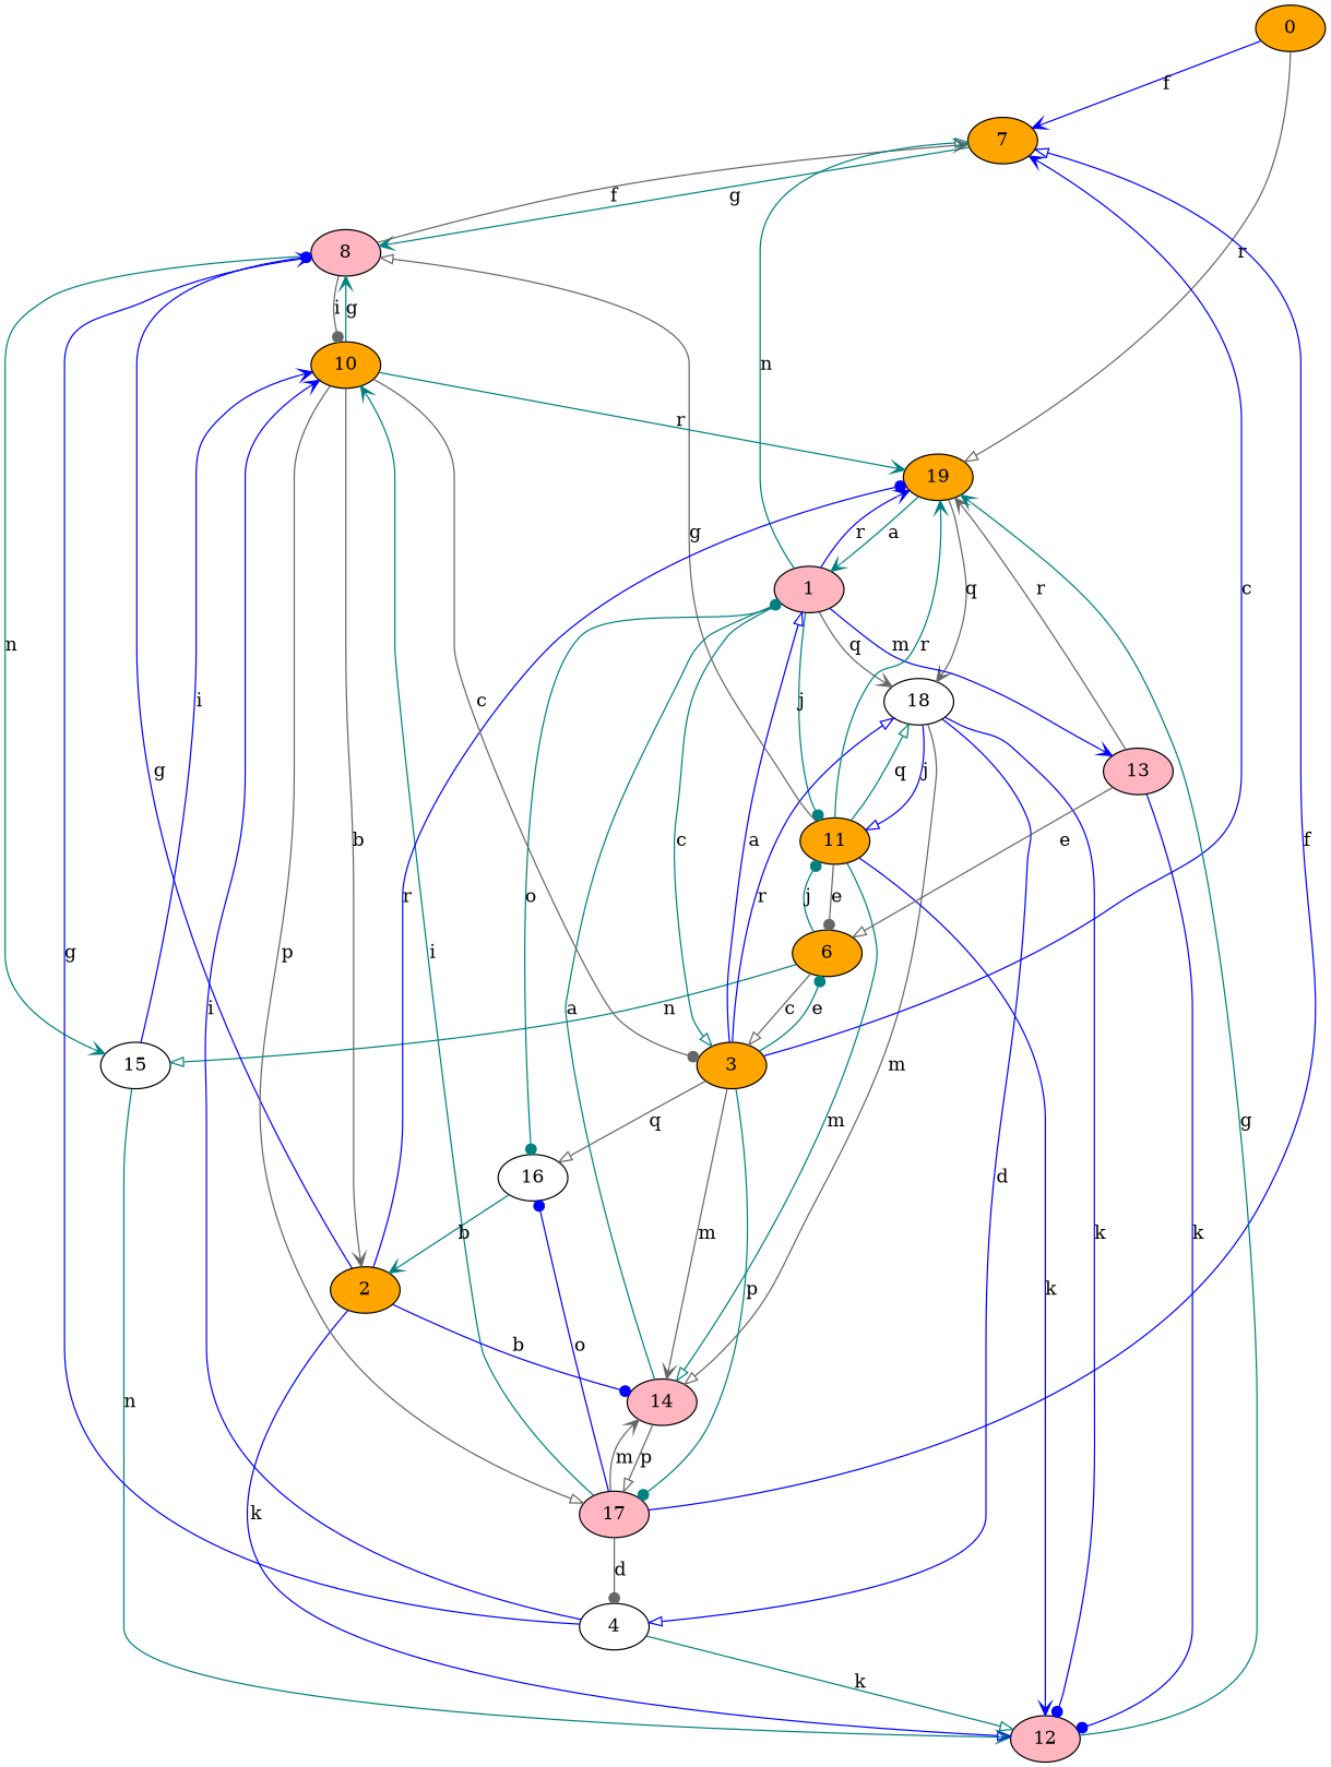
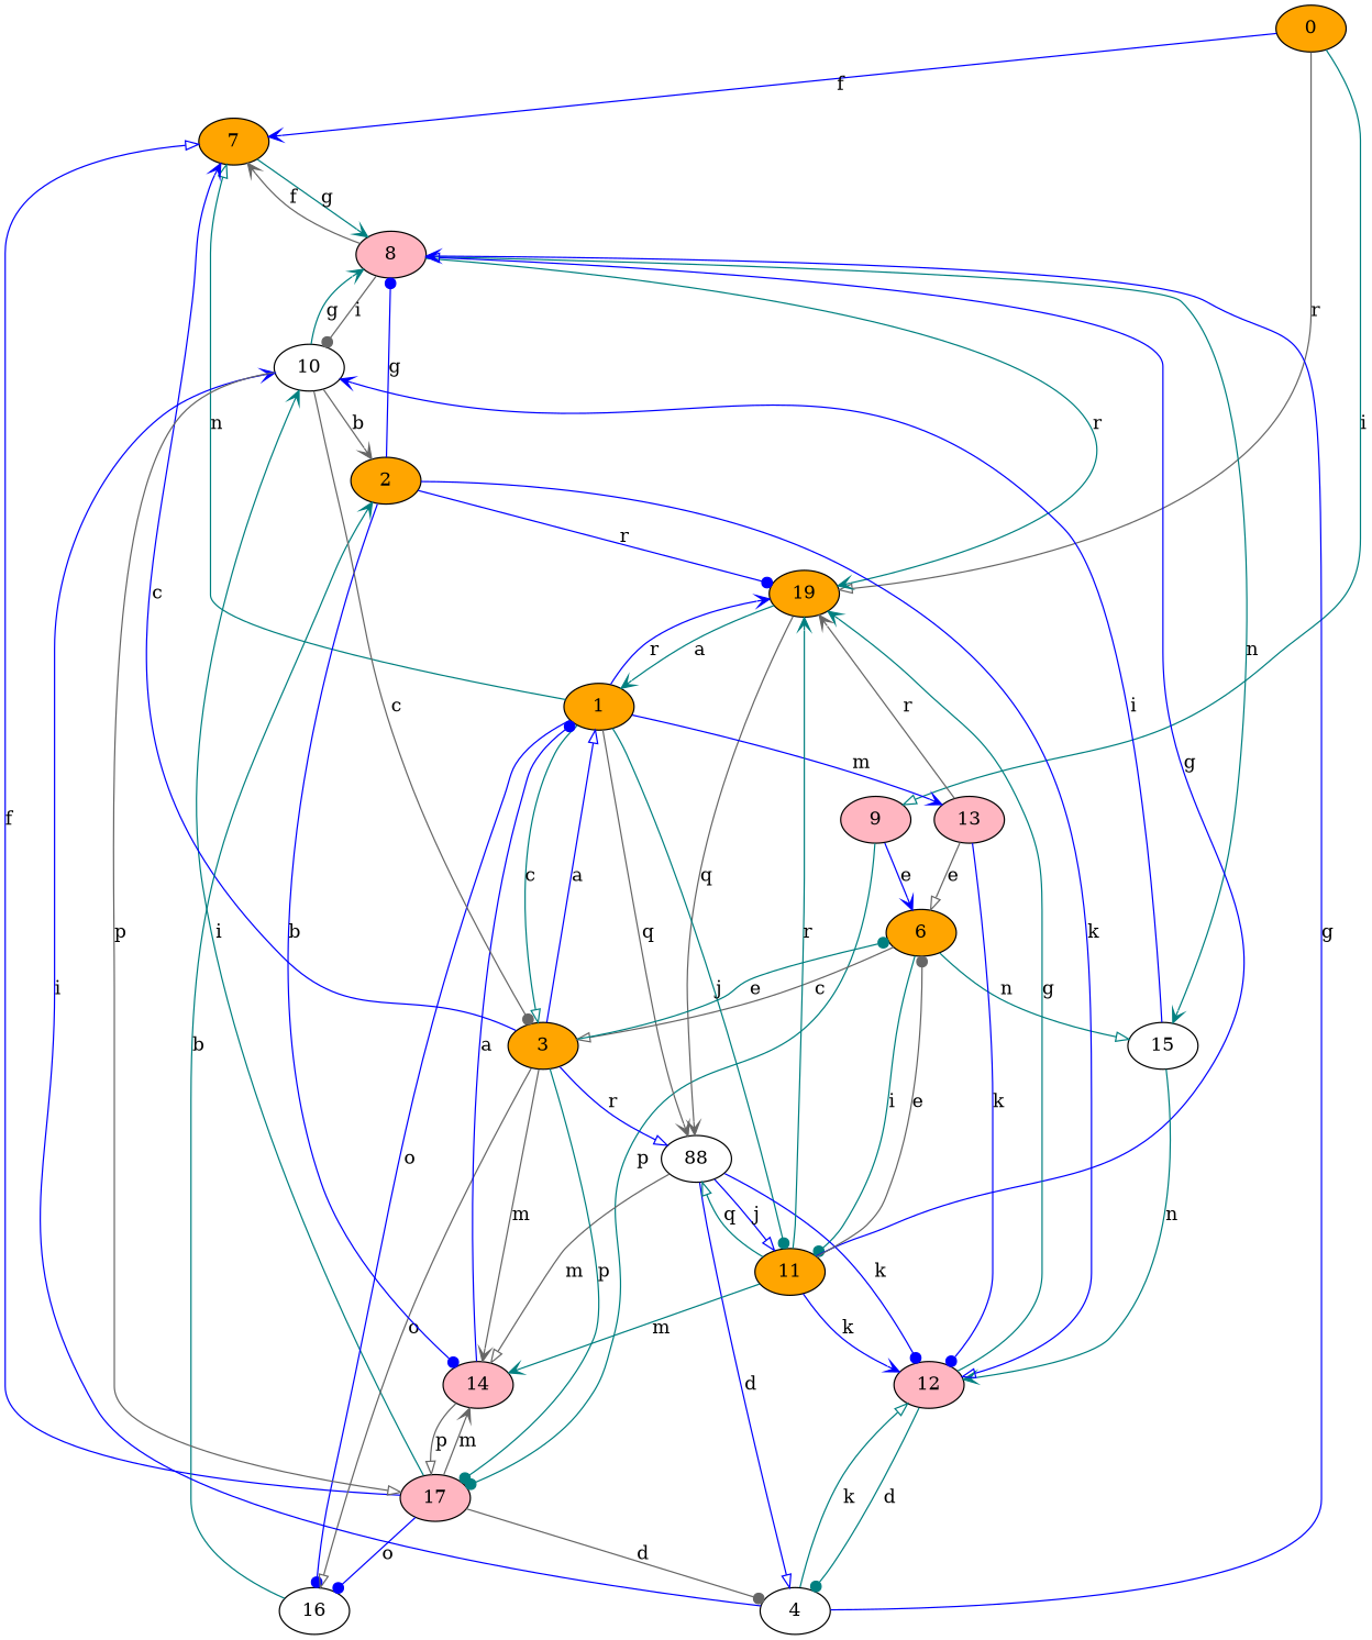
  strict digraph {
    node [fillcolor=orange style=filled]
    edge [arrowhead=vee color=teal]
    0
    7
+   9 [fillcolor=lightpink]
    19
    8 [fillcolor=lightpink]
    6
    17 [fillcolor=lightpink]
-   1 [fillcolor=lightpink]
-   18 [fillcolor=white]
+   1
+   18 [fillcolor=white label=88]
    3
    11
    13 [fillcolor=lightpink]
    16 [fillcolor=white]
    14 [fillcolor=lightpink]
    15 [fillcolor=white]
    12 [fillcolor=lightpink]
    2
    4 [fillcolor=white]
-   10
+   10 [fillcolor=white]
    0 -> 7 [color=blue label=f]
+   0 -> 9 [arrowhead=onormal label=i]
    0 -> 19 [arrowhead=onormal color=gray40 label=r]
    7 -> 8 [label=g]
+   9 -> 6 [color=blue label=e]
+   9 -> 17 [arrowhead=dot label=p]
    19 -> 1 [label=a]
    19 -> 18 [color=gray40 label=q]
    8 -> 7 [color=gray40 label=f]
    8 -> 15 [label=n]
    8 -> 10 [arrowhead=dot color=gray40 label=i]
    6 -> 3 [arrowhead=onormal color=gray40 label=c]
-   6 -> 11 [arrowhead=dot label=j]
+   6 -> 11 [arrowhead=dot label=i]
    6 -> 15 [arrowhead=onormal label=n]
    17 -> 7 [arrowhead=onormal color=blue label=f]
    17 -> 16 [arrowhead=dot color=blue label=o]
    17 -> 14 [color=gray40 label=m]
    17 -> 4 [arrowhead=dot color=gray40 label=d]
    17 -> 10 [label=i]
    1 -> 7 [arrowhead=onormal label=n]
    1 -> 19 [color=blue label=r]
    1 -> 18 [color=gray40 label=q]
    1 -> 3 [arrowhead=onormal label=c]
    1 -> 11 [arrowhead=dot label=j]
    1 -> 13 [color=blue label=m]
-   1 -> 16 [arrowhead=dot label=o]
+   1 -> 16 [arrowhead=dot color=blue label=o]
    18 -> 11 [arrowhead=onormal color=blue label=j]
    18 -> 14 [arrowhead=onormal color=gray40 label=m]
    18 -> 12 [arrowhead=dot color=blue label=k]
    18 -> 4 [arrowhead=onormal color=blue label=d]
    3 -> 7 [color=blue label=c]
    3 -> 6 [arrowhead=dot label=e]
    3 -> 17 [arrowhead=dot label=p]
    3 -> 1 [arrowhead=onormal color=blue label=a]
    3 -> 18 [arrowhead=onormal color=blue label=r]
-   3 -> 16 [arrowhead=onormal color=gray40 label=q]
+   3 -> 16 [arrowhead=onormal color=gray40 label=o]
    3 -> 14 [color=gray40 label=m]
    11 -> 19 [label=r]
-   11 -> 8 [arrowhead=onormal color=gray40 label=g]
+   11 -> 8 [arrowhead=onormal color=blue label=g]
    11 -> 6 [arrowhead=dot color=gray40 label=e]
    11 -> 18 [arrowhead=onormal label=q]
-   11 -> 14 [arrowhead=onormal label=m]
+   11 -> 14 [label=m]
    11 -> 12 [color=blue label=k]
    13 -> 19 [color=gray40 label=r]
    13 -> 6 [arrowhead=onormal color=gray40 label=e]
    13 -> 12 [arrowhead=dot color=blue label=k]
    16 -> 2 [label=b]
    14 -> 17 [arrowhead=onormal color=gray40 label=p]
-   14 -> 1 [arrowhead=dot label=a]
+   14 -> 1 [arrowhead=dot color=blue label=a]
    15 -> 12 [label=n]
    15 -> 10 [color=blue label=i]
    12 -> 19 [label=g]
+   12 -> 4 [arrowhead=dot label=d]
    2 -> 19 [arrowhead=dot color=blue label=r]
    2 -> 8 [arrowhead=dot color=blue label=g]
    2 -> 14 [arrowhead=dot color=blue label=b]
    2 -> 12 [arrowhead=onormal color=blue label=k]
    4 -> 8 [color=blue label=g]
    4 -> 12 [arrowhead=onormal label=k]
    4 -> 10 [color=blue label=i]
-   10 -> 19 [label=r]
+   8 -> 19 [label=r]
    10 -> 8 [label=g]
    10 -> 17 [arrowhead=onormal color=gray40 label=p]
    10 -> 3 [arrowhead=dot color=gray40 label=c]
    10 -> 2 [color=gray40 label=b]
  }
